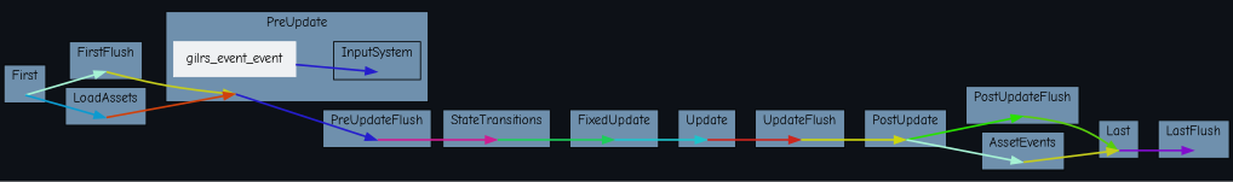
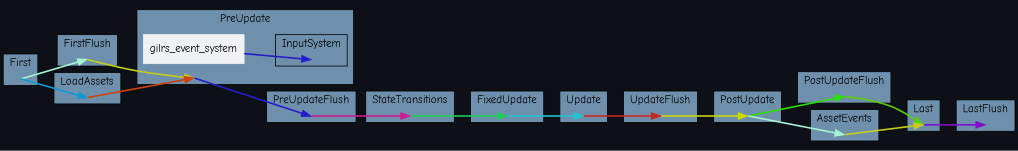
  digraph {
    bgcolor="#0d1117"
    compound=true
    fontname="Comic Neue"
    rankdir=LR
    splines=spline
    node [color="#eff1f3" fillcolor="#eff1f3" shape=point style=invis fontname="Comic Neue"]
    edge [color="#c4cc1d" penwidth=2 fontname="Comic Neue"]
    "set_marker_node_Set(2)" [height=0]
    "set_marker_node_Set(0)" [height=0]
    "set_marker_node_Set(3)" [height=0]
    "set_marker_node_Set(4)" [height=0]
    "set_marker_node_Set(5)" [height=0]
    "set_marker_node_Set(6)" [height=0]
    "set_marker_node_Set(7)" [height=0]
    "set_marker_node_Set(24)" [height=0]
    "set_marker_node_Set(8)" [height=0]
-   n10 [label=gilrs_event_event shape=box style=filled]
+   n10 [label=gilrs_event_system shape=box style=filled]
    "set_marker_node_Set(9)" [height=0]
    "set_marker_node_Set(10)" [height=0]
    "set_marker_node_Set(11)" [height=0]
    "set_marker_node_Set(12)" [height=0]
    "set_marker_node_Set(58)" [height=0]
    "set_marker_node_Set(59)" [height=0]
    subgraph cluster_1 {
      bgcolor="#6f90ad"
      color=black
      label=FirstFlush
      "set_marker_node_Set(2)"
    }
    subgraph cluster_2 {
      bgcolor="#6f90ad"
      color=black
      label=Update
      "set_marker_node_Set(0)"
    }
    subgraph cluster_3 {
      bgcolor="#6f90ad"
      color=black
      label=PreUpdateFlush
      "set_marker_node_Set(3)"
    }
    subgraph cluster_4 {
      bgcolor="#6f90ad"
      color=black
      label=UpdateFlush
      "set_marker_node_Set(4)"
    }
    subgraph cluster_5 {
      bgcolor="#6f90ad"
      color=black
      label=PostUpdateFlush
      "set_marker_node_Set(5)"
    }
    subgraph cluster_6 {
      bgcolor="#6f90ad"
      color=black
      label=LastFlush
      "set_marker_node_Set(6)"
    }
    subgraph cluster_7 {
      bgcolor="#6f90ad"
      color=black
      label=First
      "set_marker_node_Set(7)"
    }
    subgraph cluster_8 {
      bgcolor="#6f90ad"
      color=black
      label=PreUpdate
      "set_marker_node_Set(8)"
      n10
      subgraph cluster_9 {
        bgcolor="#6f90ad"
        color=black
        label=InputSystem
        "set_marker_node_Set(24)"
      }
    }
    subgraph cluster_10 {
      bgcolor="#6f90ad"
      color=black
      label=StateTransitions
      "set_marker_node_Set(9)"
    }
    subgraph cluster_11 {
      bgcolor="#6f90ad"
      color=black
      label=FixedUpdate
      "set_marker_node_Set(10)"
    }
    subgraph cluster_12 {
      bgcolor="#6f90ad"
      color=black
      label=PostUpdate
      "set_marker_node_Set(11)"
    }
    subgraph cluster_13 {
      bgcolor="#6f90ad"
      color=black
      label=Last
      "set_marker_node_Set(12)"
    }
    subgraph cluster_14 {
      bgcolor="#6f90ad"
      color=black
      label=LoadAssets
      "set_marker_node_Set(58)"
    }
    subgraph cluster_15 {
      bgcolor="#6f90ad"
      color=black
      label=AssetEvents
      "set_marker_node_Set(59)"
    }
    "set_marker_node_Set(2)" -> "set_marker_node_Set(8)"
    "set_marker_node_Set(0)" -> "set_marker_node_Set(4)" [color="#cc251d"]
    "set_marker_node_Set(3)" -> "set_marker_node_Set(9)" [color="#cd1d91"]
    "set_marker_node_Set(4)" -> "set_marker_node_Set(11)" [color="#ccd60d"]
    "set_marker_node_Set(5)" -> "set_marker_node_Set(12)" [color="#58cd0c"]
    "set_marker_node_Set(7)" -> "set_marker_node_Set(2)" [color="#a6f2d4"]
    "set_marker_node_Set(7)" -> "set_marker_node_Set(58)" [color="#0c9acf"]
    "set_marker_node_Set(8)" -> "set_marker_node_Set(3)" [color="#251dcc"]
    n10 -> "set_marker_node_Set(24)" [color="#251dcc"]
    "set_marker_node_Set(9)" -> "set_marker_node_Set(10)" [color="#1dcd59"]
    "set_marker_node_Set(10)" -> "set_marker_node_Set(0)" [color="#1dc4cc"]
    "set_marker_node_Set(11)" -> "set_marker_node_Set(5)" [color="#29e000"]
    "set_marker_node_Set(11)" -> "set_marker_node_Set(59)" [color="#a6f2d4"]
    "set_marker_node_Set(12)" -> "set_marker_node_Set(6)" [color="#810ccd"]
    "set_marker_node_Set(58)" -> "set_marker_node_Set(8)" [color="#cf410c"]
    "set_marker_node_Set(59)" -> "set_marker_node_Set(12)"
  }
